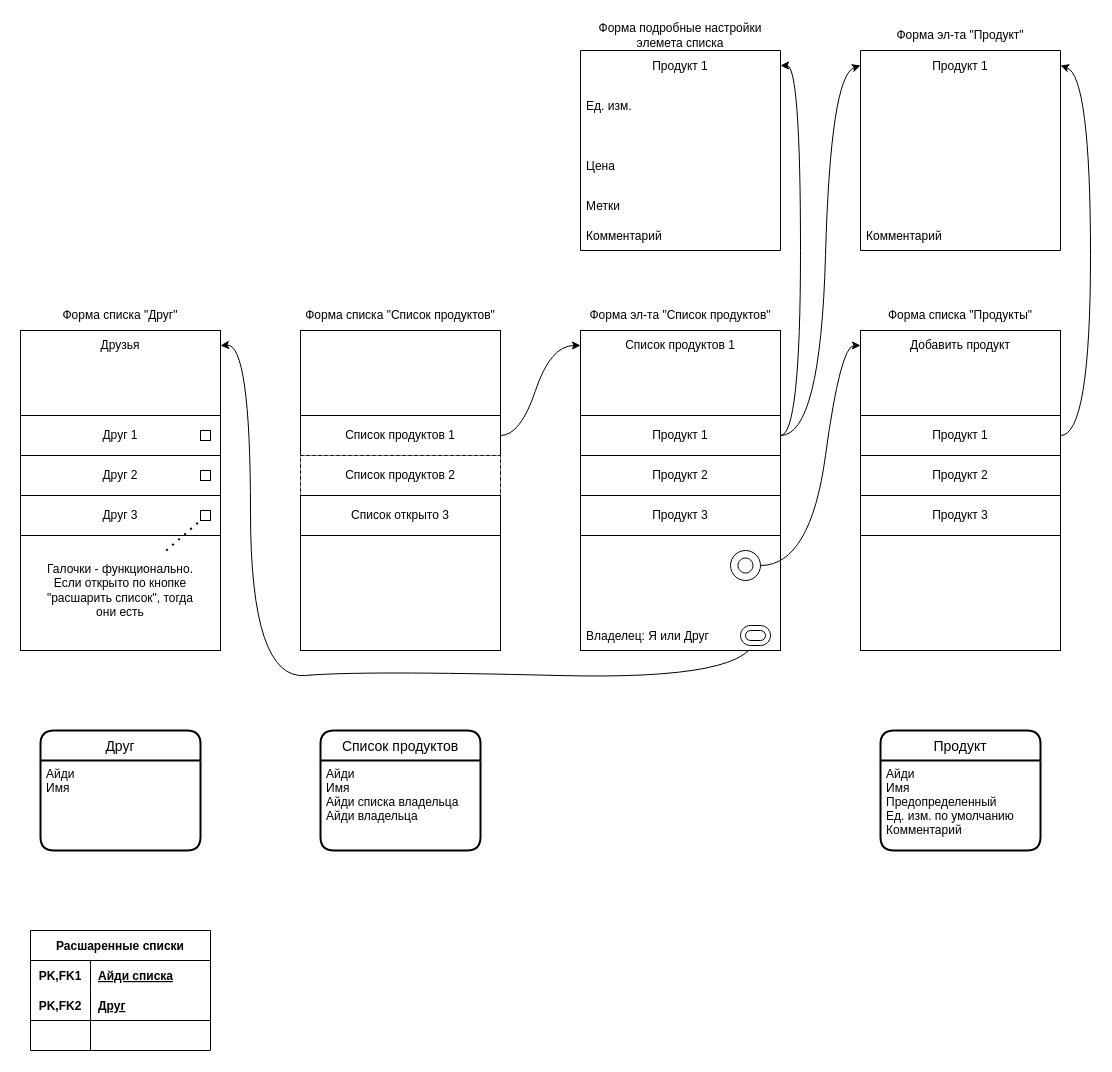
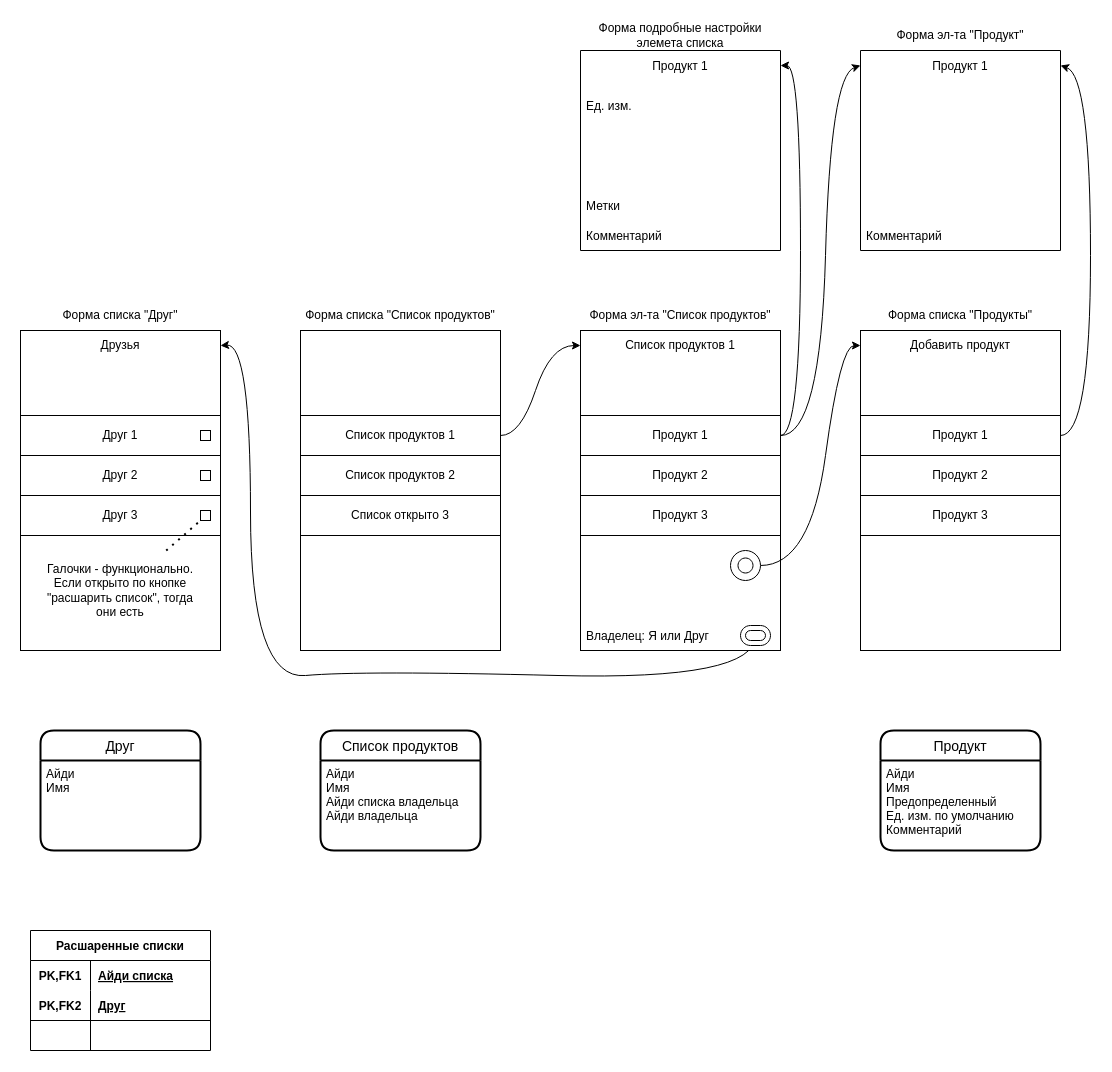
  <mxCell id="0" />
  <mxCell id="1" parent="0" />
  <mxCell id="2" value="Продукт" style="swimlane;childLayout=stackLayout;horizontal=1;startSize=30;horizontalStack=0;rounded=1;fontSize=14;fontStyle=0;strokeWidth=2;resizeParent=0;resizeLast=1;shadow=0;dashed=0;align=center;" parent="1" vertex="1"><mxGeometry x="880" y="730" width="160" height="120" as="geometry"><mxRectangle x="2320" y="1120" width="90" height="30" as="alternateBounds" /></mxGeometry></mxCell>
  <mxCell id="3" value="Айди&#10;Имя&#10;Предопределенный&#10;Ед. изм. по умолчанию&#10;Комментарий" style="align=left;strokeColor=none;fillColor=none;spacingLeft=4;fontSize=12;verticalAlign=top;resizable=0;rotatable=0;part=1;" parent="2" vertex="1"><mxGeometry y="30" width="160" height="90" as="geometry" /></mxCell>
  <mxCell id="4" value="" style="rounded=0;whiteSpace=wrap;html=1;" vertex="1" parent="1"><mxGeometry x="300" y="330" width="200" height="320" as="geometry" /></mxCell>
  <mxCell id="5" value="" style="rounded=0;whiteSpace=wrap;html=1;" vertex="1" parent="1"><mxGeometry x="860" y="330" width="200" height="320" as="geometry" /></mxCell>
  <mxCell id="6" value="Добавить продукт" style="text;html=1;strokeColor=none;fillColor=none;align=center;verticalAlign=middle;whiteSpace=wrap;rounded=0;" vertex="1" parent="1"><mxGeometry x="860" y="330" width="200" height="30" as="geometry" /></mxCell>
  <mxCell id="7" value="Форма списка &quot;Список продуктов&quot;" style="text;html=1;strokeColor=none;fillColor=none;align=center;verticalAlign=middle;whiteSpace=wrap;rounded=0;" vertex="1" parent="1"><mxGeometry x="300" y="300" width="200" height="30" as="geometry" /></mxCell>
  <mxCell id="8" value="Список продуктов" style="swimlane;childLayout=stackLayout;horizontal=1;startSize=30;horizontalStack=0;rounded=1;fontSize=14;fontStyle=0;strokeWidth=2;resizeParent=0;resizeLast=1;shadow=0;dashed=0;align=center;" vertex="1" parent="1"><mxGeometry x="320" y="730" width="160" height="120" as="geometry"><mxRectangle x="2020" y="1120" width="150" height="30" as="alternateBounds" /></mxGeometry></mxCell>
  <mxCell id="9" value="Айди&#10;Имя&#10;Айди списка владельца&#10;Айди владельца" style="align=left;strokeColor=none;fillColor=none;spacingLeft=4;fontSize=12;verticalAlign=top;resizable=0;rotatable=0;part=1;" vertex="1" parent="8"><mxGeometry y="30" width="160" height="90" as="geometry" /></mxCell>
  <mxCell id="10" value="Список продуктов 1" style="whiteSpace=wrap;html=1;align=center;" vertex="1" parent="1"><mxGeometry x="300" y="415" width="200" height="40" as="geometry" /></mxCell>
- <mxCell id="11" value="Список продуктов 2" style="whiteSpace=wrap;html=1;align=center;dashed=1;" vertex="1" parent="1"><mxGeometry x="300" y="455" width="200" height="40" as="geometry" /></mxCell>
+ <mxCell id="11" value="Список продуктов 2" style="whiteSpace=wrap;html=1;align=center;" vertex="1" parent="1"><mxGeometry x="300" y="455" width="200" height="40" as="geometry" /></mxCell>
  <mxCell id="12" value="Список открыто 3" style="whiteSpace=wrap;html=1;align=center;" vertex="1" parent="1"><mxGeometry x="300" y="495" width="200" height="40" as="geometry" /></mxCell>
  <mxCell id="13" value="Друг" style="swimlane;childLayout=stackLayout;horizontal=1;startSize=30;horizontalStack=0;rounded=1;fontSize=14;fontStyle=0;strokeWidth=2;resizeParent=0;resizeLast=1;shadow=0;dashed=0;align=center;" vertex="1" parent="1"><mxGeometry x="40" y="730" width="160" height="120" as="geometry"><mxRectangle x="2020" y="1120" width="150" height="30" as="alternateBounds" /></mxGeometry></mxCell>
  <mxCell id="14" value="Айди&#10;Имя" style="align=left;strokeColor=none;fillColor=none;spacingLeft=4;fontSize=12;verticalAlign=top;resizable=0;rotatable=0;part=1;" vertex="1" parent="13"><mxGeometry y="30" width="160" height="90" as="geometry" /></mxCell>
  <mxCell id="15" value="" style="rounded=0;whiteSpace=wrap;html=1;" vertex="1" parent="1"><mxGeometry x="20" y="330" width="200" height="320" as="geometry" /></mxCell>
  <mxCell id="16" value="Друзья" style="text;html=1;strokeColor=none;fillColor=none;align=center;verticalAlign=middle;whiteSpace=wrap;rounded=0;" vertex="1" parent="1"><mxGeometry x="20" y="330" width="200" height="30" as="geometry" /></mxCell>
  <mxCell id="17" value="Форма списка &quot;Друг&quot;" style="text;html=1;strokeColor=none;fillColor=none;align=center;verticalAlign=middle;whiteSpace=wrap;rounded=0;" vertex="1" parent="1"><mxGeometry x="20" y="300" width="200" height="30" as="geometry" /></mxCell>
  <mxCell id="18" value="Друг 1" style="whiteSpace=wrap;html=1;align=center;" vertex="1" parent="1"><mxGeometry x="20" y="415" width="200" height="40" as="geometry" /></mxCell>
  <mxCell id="19" value="Друг 2" style="whiteSpace=wrap;html=1;align=center;" vertex="1" parent="1"><mxGeometry x="20" y="455" width="200" height="40" as="geometry" /></mxCell>
  <mxCell id="20" value="Друг 3" style="whiteSpace=wrap;html=1;align=center;" vertex="1" parent="1"><mxGeometry x="20" y="495" width="200" height="40" as="geometry" /></mxCell>
  <mxCell id="21" value="" style="curved=1;endArrow=classic;html=1;rounded=0;entryX=1;entryY=0.5;entryDx=0;entryDy=0;exitX=0.5;exitY=0;exitDx=0;exitDy=10;exitPerimeter=0;" edge="1" parent="1" source="44" target="16"><mxGeometry width="50" height="50" relative="1" as="geometry"><mxPoint x="410" y="460" as="sourcePoint" /><mxPoint x="460" y="410" as="targetPoint" /><Array as="points"><mxPoint x="755" y="680" /><mxPoint x="360" y="670" /><mxPoint x="250" y="680" /><mxPoint x="250" y="343" /></Array></mxGeometry></mxCell>
  <mxCell id="22" value="" style="rounded=0;whiteSpace=wrap;html=1;" vertex="1" parent="1"><mxGeometry x="200" y="430" width="10" height="10" as="geometry" /></mxCell>
  <mxCell id="23" value="" style="rounded=0;whiteSpace=wrap;html=1;" vertex="1" parent="1"><mxGeometry x="200" y="470" width="10" height="10" as="geometry" /></mxCell>
  <mxCell id="24" value="" style="rounded=0;whiteSpace=wrap;html=1;" vertex="1" parent="1"><mxGeometry x="200" y="510" width="10" height="10" as="geometry" /></mxCell>
  <mxCell id="25" value="Галочки - функционально. Если открыто по кнопке &quot;расшарить список&quot;, тогда они есть" style="text;html=1;strokeColor=none;fillColor=none;align=center;verticalAlign=middle;whiteSpace=wrap;rounded=0;" vertex="1" parent="1"><mxGeometry x="40" y="550" width="160" height="80" as="geometry" /></mxCell>
  <mxCell id="26" value="" style="endArrow=none;dashed=1;html=1;dashPattern=1 3;strokeWidth=2;rounded=0;entryX=0;entryY=1;entryDx=0;entryDy=0;" edge="1" parent="1" source="25" target="24"><mxGeometry width="50" height="50" relative="1" as="geometry"><mxPoint x="410" y="410" as="sourcePoint" /><mxPoint x="460" y="360" as="targetPoint" /></mxGeometry></mxCell>
  <mxCell id="27" value="Форма списка &quot;Продукты&quot;" style="text;html=1;strokeColor=none;fillColor=none;align=center;verticalAlign=middle;whiteSpace=wrap;rounded=0;" vertex="1" parent="1"><mxGeometry x="860" y="300" width="200" height="30" as="geometry" /></mxCell>
  <mxCell id="28" value="Продукт 1" style="whiteSpace=wrap;html=1;align=center;" vertex="1" parent="1"><mxGeometry x="860" y="415" width="200" height="40" as="geometry" /></mxCell>
  <mxCell id="29" value="Продукт 2" style="whiteSpace=wrap;html=1;align=center;" vertex="1" parent="1"><mxGeometry x="860" y="455" width="200" height="40" as="geometry" /></mxCell>
  <mxCell id="30" value="Продукт 3" style="whiteSpace=wrap;html=1;align=center;" vertex="1" parent="1"><mxGeometry x="860" y="495" width="200" height="40" as="geometry" /></mxCell>
  <mxCell id="31" value="" style="swimlane;startSize=0;" vertex="1" parent="1"><mxGeometry x="860" y="50" width="200" height="200" as="geometry"><mxRectangle x="2000" y="440" width="50" height="40" as="alternateBounds" /></mxGeometry></mxCell>
  <mxCell id="32" value="Продукт 1" style="text;strokeColor=none;fillColor=none;align=center;verticalAlign=middle;spacingLeft=4;spacingRight=4;overflow=hidden;points=[[0,0.5],[1,0.5]];portConstraint=eastwest;rotatable=0;" vertex="1" parent="31"><mxGeometry width="200" height="30" as="geometry" /></mxCell>
  <mxCell id="33" value="Комментарий" style="text;strokeColor=none;fillColor=none;align=left;verticalAlign=middle;spacingLeft=4;spacingRight=4;overflow=hidden;points=[[0,0.5],[1,0.5]];portConstraint=eastwest;rotatable=0;" vertex="1" parent="31"><mxGeometry y="170" width="200" height="30" as="geometry" /></mxCell>
  <mxCell id="34" value="Форма эл-та &quot;Продукт&quot;" style="text;html=1;strokeColor=none;fillColor=none;align=center;verticalAlign=middle;whiteSpace=wrap;rounded=0;" vertex="1" parent="1"><mxGeometry x="860" y="20" width="200" height="30" as="geometry" /></mxCell>
  <mxCell id="35" value="" style="curved=1;endArrow=classic;html=1;rounded=0;entryX=1;entryY=0.5;entryDx=0;entryDy=0;exitX=1;exitY=0.5;exitDx=0;exitDy=0;" edge="1" parent="1" target="32" source="28"><mxGeometry width="50" height="50" relative="1" as="geometry"><mxPoint x="1060" y="435" as="sourcePoint" /><mxPoint x="1450" y="410" as="targetPoint" /><Array as="points"><mxPoint x="1090" y="435" /><mxPoint x="1090" y="75" /></Array></mxGeometry></mxCell>
  <mxCell id="36" value="" style="rounded=0;whiteSpace=wrap;html=1;" vertex="1" parent="1"><mxGeometry x="580" y="330" width="200" height="320" as="geometry" /></mxCell>
  <mxCell id="37" value="Список продуктов 1" style="text;html=1;strokeColor=none;fillColor=none;align=center;verticalAlign=middle;whiteSpace=wrap;rounded=0;" vertex="1" parent="1"><mxGeometry x="580" y="330" width="200" height="30" as="geometry" /></mxCell>
  <mxCell id="38" value="Продукт 1" style="whiteSpace=wrap;html=1;align=center;" vertex="1" parent="1"><mxGeometry x="580" y="415" width="200" height="40" as="geometry" /></mxCell>
  <mxCell id="39" value="Продукт 2" style="whiteSpace=wrap;html=1;align=center;" vertex="1" parent="1"><mxGeometry x="580" y="455" width="200" height="40" as="geometry" /></mxCell>
  <mxCell id="40" value="Продукт 3" style="whiteSpace=wrap;html=1;align=center;" vertex="1" parent="1"><mxGeometry x="580" y="495" width="200" height="40" as="geometry" /></mxCell>
  <mxCell id="41" value="" style="curved=1;endArrow=classic;html=1;rounded=0;exitX=1;exitY=0.5;exitDx=0;exitDy=0;entryX=0;entryY=0.5;entryDx=0;entryDy=0;" edge="1" parent="1" target="32"><mxGeometry width="50" height="50" relative="1" as="geometry"><mxPoint x="780" y="435" as="sourcePoint" /><mxPoint x="780" y="65" as="targetPoint" /><Array as="points"><mxPoint x="820" y="435" /><mxPoint x="830" y="75" /></Array></mxGeometry></mxCell>
  <mxCell id="42" value="" style="curved=1;endArrow=classic;html=1;rounded=0;exitX=1;exitY=0.5;exitDx=0;exitDy=0;entryX=0;entryY=0.5;entryDx=0;entryDy=0;" edge="1" parent="1" source="10" target="37"><mxGeometry width="50" height="50" relative="1" as="geometry"><mxPoint x="440" y="390" as="sourcePoint" /><mxPoint x="490" y="340" as="targetPoint" /><Array as="points"><mxPoint x="520" y="435" /><mxPoint x="550" y="345" /></Array></mxGeometry></mxCell>
  <mxCell id="43" value="Владелец: Я или Друг" style="text;strokeColor=none;fillColor=none;align=left;verticalAlign=middle;spacingLeft=4;spacingRight=4;overflow=hidden;points=[[0,0.5],[1,0.5]];portConstraint=eastwest;rotatable=0;" vertex="1" parent="1"><mxGeometry x="580" y="620" width="200" height="30" as="geometry" /></mxCell>
  <mxCell id="44" value="" style="verticalLabelPosition=bottom;verticalAlign=top;html=1;shape=mxgraph.basic.rounded_frame;dx=10;" vertex="1" parent="1"><mxGeometry x="740" y="625" width="30" height="20" as="geometry" /></mxCell>
  <mxCell id="45" value="Форма эл-та &quot;Список продуктов&quot;" style="text;html=1;strokeColor=none;fillColor=none;align=center;verticalAlign=middle;whiteSpace=wrap;rounded=0;" vertex="1" parent="1"><mxGeometry x="580" y="300" width="200" height="30" as="geometry" /></mxCell>
  <mxCell id="46" value="" style="curved=1;endArrow=classic;html=1;rounded=0;exitX=1;exitY=0.5;exitDx=0;exitDy=0;entryX=0;entryY=0.5;entryDx=0;entryDy=0;exitPerimeter=0;" edge="1" parent="1" source="47" target="6"><mxGeometry width="50" height="50" relative="1" as="geometry"><mxPoint x="650" y="390" as="sourcePoint" /><mxPoint x="700" y="340" as="targetPoint" /><Array as="points"><mxPoint x="810" y="565" /><mxPoint x="840" y="345" /></Array></mxGeometry></mxCell>
  <mxCell id="47" value="" style="verticalLabelPosition=bottom;verticalAlign=top;html=1;shape=mxgraph.basic.rounded_frame;dx=10;" vertex="1" parent="1"><mxGeometry x="730" y="550" width="30" height="30" as="geometry" /></mxCell>
  <mxCell id="48" value="" style="swimlane;startSize=0;" vertex="1" parent="1"><mxGeometry x="580" y="50" width="200" height="200" as="geometry"><mxRectangle x="2000" y="440" width="50" height="40" as="alternateBounds" /></mxGeometry></mxCell>
  <mxCell id="49" value="Продукт 1" style="text;strokeColor=none;fillColor=none;align=center;verticalAlign=middle;spacingLeft=4;spacingRight=4;overflow=hidden;points=[[0,0.5],[1,0.5]];portConstraint=eastwest;rotatable=0;" vertex="1" parent="48"><mxGeometry width="200" height="30" as="geometry" /></mxCell>
  <mxCell id="50" value="Ед. изм." style="text;strokeColor=none;fillColor=none;align=left;verticalAlign=middle;spacingLeft=4;spacingRight=4;overflow=hidden;points=[[0,0.5],[1,0.5]];portConstraint=eastwest;rotatable=0;" vertex="1" parent="48"><mxGeometry y="40" width="200" height="30" as="geometry" /></mxCell>
  <mxCell id="51" value="Комментарий" style="text;strokeColor=none;fillColor=none;align=left;verticalAlign=middle;spacingLeft=4;spacingRight=4;overflow=hidden;points=[[0,0.5],[1,0.5]];portConstraint=eastwest;rotatable=0;" vertex="1" parent="48"><mxGeometry y="170" width="200" height="30" as="geometry" /></mxCell>
  <mxCell id="52" value="Метки" style="text;strokeColor=none;fillColor=none;align=left;verticalAlign=middle;spacingLeft=4;spacingRight=4;overflow=hidden;points=[[0,0.5],[1,0.5]];portConstraint=eastwest;rotatable=0;" vertex="1" parent="48"><mxGeometry y="140" width="200" height="30" as="geometry" /></mxCell>
- <mxCell id="53" value="Цена" style="text;strokeColor=none;fillColor=none;align=left;verticalAlign=middle;spacingLeft=4;spacingRight=4;overflow=hidden;points=[[0,0.5],[1,0.5]];portConstraint=eastwest;rotatable=0;" vertex="1" parent="48"><mxGeometry y="100" width="200" height="30" as="geometry" /></mxCell>
  <mxCell id="54" value="Форма подробные настройки элемета списка" style="text;html=1;strokeColor=none;fillColor=none;align=center;verticalAlign=middle;whiteSpace=wrap;rounded=0;" vertex="1" parent="1"><mxGeometry x="580" y="20" width="200" height="30" as="geometry" /></mxCell>
  <mxCell id="55" value="" style="curved=1;endArrow=classic;html=1;rounded=0;exitX=1;exitY=0.5;exitDx=0;exitDy=0;entryX=1;entryY=0.5;entryDx=0;entryDy=0;" edge="1" parent="1" source="38" target="49"><mxGeometry width="50" height="50" relative="1" as="geometry"><mxPoint x="780" y="305" as="sourcePoint" /><mxPoint x="830" y="255" as="targetPoint" /><Array as="points"><mxPoint x="800" y="435" /><mxPoint x="800" y="65" /></Array></mxGeometry></mxCell>
  <mxCell id="56" value="Расшаренные списки" style="shape=table;startSize=30;container=1;collapsible=1;childLayout=tableLayout;fixedRows=1;rowLines=0;fontStyle=1;align=center;resizeLast=1;" vertex="1" parent="1"><mxGeometry x="30" y="930" width="180" height="120" as="geometry" /></mxCell>
  <mxCell id="57" value="" style="shape=tableRow;horizontal=0;startSize=0;swimlaneHead=0;swimlaneBody=0;fillColor=none;collapsible=0;dropTarget=0;points=[[0,0.5],[1,0.5]];portConstraint=eastwest;top=0;left=0;right=0;bottom=0;" vertex="1" parent="56"><mxGeometry y="30" width="180" height="30" as="geometry" /></mxCell>
  <mxCell id="58" value="PK,FK1" style="shape=partialRectangle;connectable=0;fillColor=none;top=0;left=0;bottom=0;right=0;fontStyle=1;overflow=hidden;" vertex="1" parent="57"><mxGeometry width="60" height="30" as="geometry"><mxRectangle width="60" height="30" as="alternateBounds" /></mxGeometry></mxCell>
  <mxCell id="59" value="Айди списка" style="shape=partialRectangle;connectable=0;fillColor=none;top=0;left=0;bottom=0;right=0;align=left;spacingLeft=6;fontStyle=5;overflow=hidden;" vertex="1" parent="57"><mxGeometry x="60" width="120" height="30" as="geometry"><mxRectangle width="120" height="30" as="alternateBounds" /></mxGeometry></mxCell>
  <mxCell id="60" value="" style="shape=tableRow;horizontal=0;startSize=0;swimlaneHead=0;swimlaneBody=0;fillColor=none;collapsible=0;dropTarget=0;points=[[0,0.5],[1,0.5]];portConstraint=eastwest;top=0;left=0;right=0;bottom=1;" vertex="1" parent="56"><mxGeometry y="60" width="180" height="30" as="geometry" /></mxCell>
  <mxCell id="61" value="PK,FK2" style="shape=partialRectangle;connectable=0;fillColor=none;top=0;left=0;bottom=0;right=0;fontStyle=1;overflow=hidden;" vertex="1" parent="60"><mxGeometry width="60" height="30" as="geometry"><mxRectangle width="60" height="30" as="alternateBounds" /></mxGeometry></mxCell>
  <mxCell id="62" value="Друг" style="shape=partialRectangle;connectable=0;fillColor=none;top=0;left=0;bottom=0;right=0;align=left;spacingLeft=6;fontStyle=5;overflow=hidden;" vertex="1" parent="60"><mxGeometry x="60" width="120" height="30" as="geometry"><mxRectangle width="120" height="30" as="alternateBounds" /></mxGeometry></mxCell>
  <mxCell id="63" value="" style="shape=tableRow;horizontal=0;startSize=0;swimlaneHead=0;swimlaneBody=0;fillColor=none;collapsible=0;dropTarget=0;points=[[0,0.5],[1,0.5]];portConstraint=eastwest;top=0;left=0;right=0;bottom=0;" vertex="1" parent="56"><mxGeometry y="90" width="180" height="30" as="geometry" /></mxCell>
  <mxCell id="64" value="" style="shape=partialRectangle;connectable=0;fillColor=none;top=0;left=0;bottom=0;right=0;editable=1;overflow=hidden;" vertex="1" parent="63"><mxGeometry width="60" height="30" as="geometry"><mxRectangle width="60" height="30" as="alternateBounds" /></mxGeometry></mxCell>
  <mxCell id="65" value="" style="shape=partialRectangle;connectable=0;fillColor=none;top=0;left=0;bottom=0;right=0;align=left;spacingLeft=6;overflow=hidden;" vertex="1" parent="63"><mxGeometry x="60" width="120" height="30" as="geometry"><mxRectangle width="120" height="30" as="alternateBounds" /></mxGeometry></mxCell>
